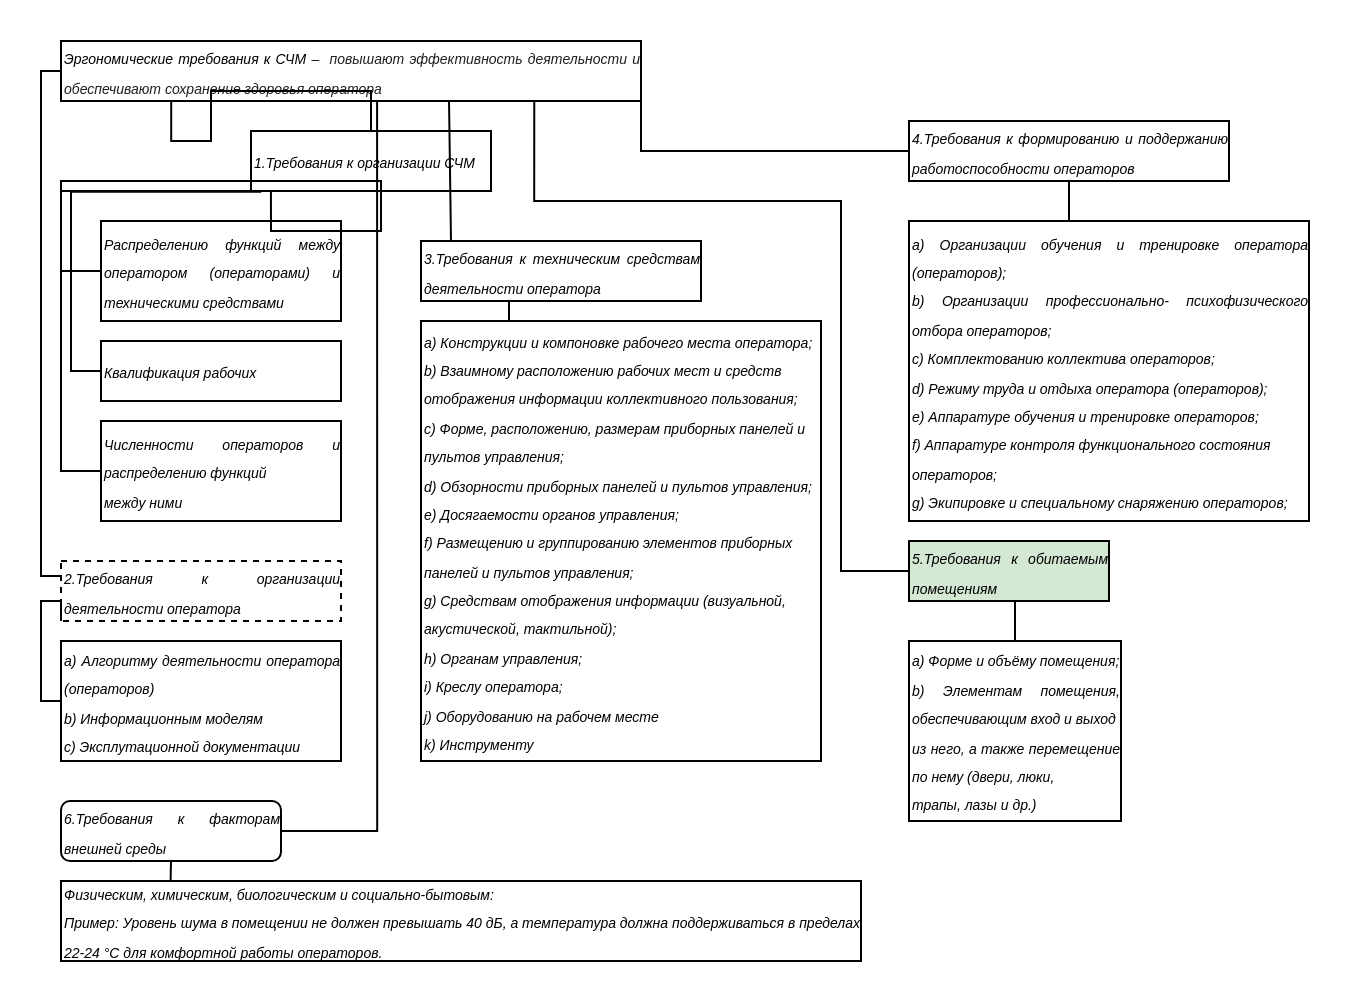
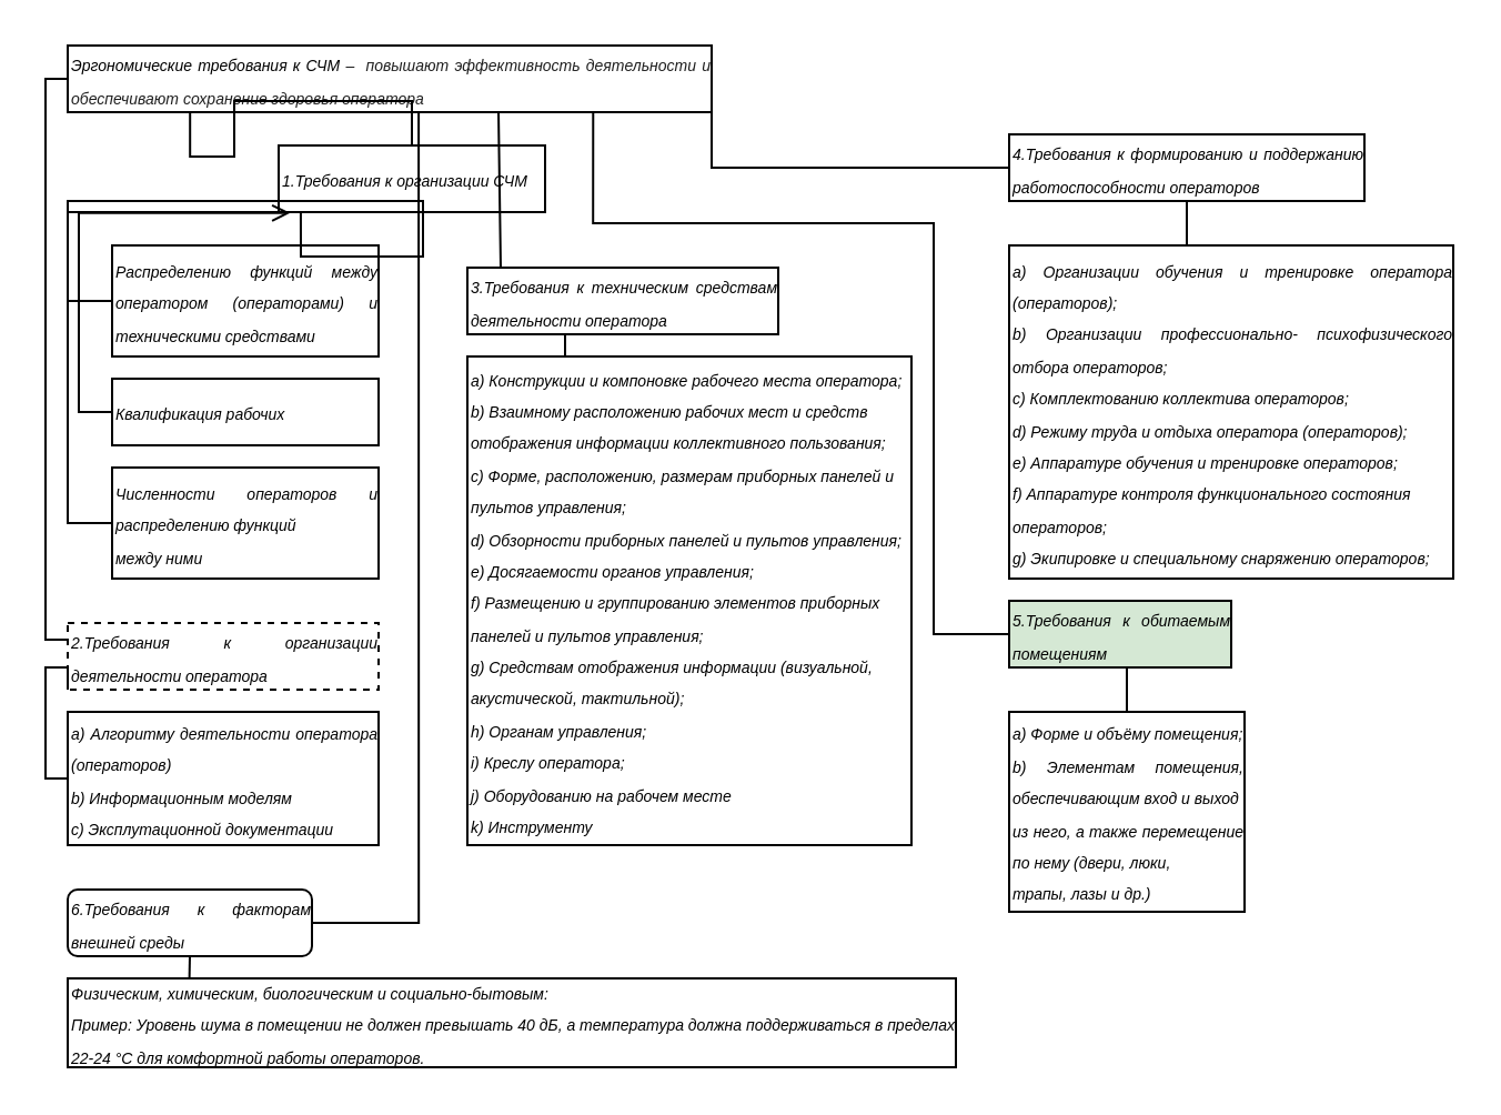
  <mxCell id="0" />
  <mxCell id="1" parent="0" />
  <mxCell id="2" value="&lt;div style=&quot;text-align: justify;&quot;&gt;&lt;i&gt;&lt;font style=&quot;font-size: 7px;&quot;&gt;&lt;span style=&quot;background-color: transparent; color: light-dark(rgb(0, 0, 0), rgb(255, 255, 255));&quot;&gt;Эргономические требования к СЧМ&amp;nbsp;&lt;/span&gt;&lt;span style=&quot;color: rgb(31, 31, 31); font-family: &amp;quot;Google Sans&amp;quot;, Arial, sans-serif; background-color: rgb(255, 255, 255);&quot;&gt;–&amp;nbsp;&amp;nbsp;повышают эффективность деятельности и обеспечивают сохранение здоровья оператора&lt;/span&gt;&lt;/font&gt;&lt;/i&gt;&lt;/div&gt;" style="rounded=0;whiteSpace=wrap;html=1;align=left;" vertex="1" parent="1"><mxGeometry x="30" y="20" width="290" height="30" as="geometry" /></mxCell>
  <mxCell id="3" value="&lt;div style=&quot;text-align: justify;&quot;&gt;&lt;span style=&quot;font-size: 7px; font-style: italic;&quot;&gt;1.Требования к организации СЧМ&lt;/span&gt;&lt;/div&gt;" style="rounded=0;whiteSpace=wrap;html=1;align=left;" vertex="1" parent="1"><mxGeometry x="125" y="65" width="120" height="30" as="geometry" /></mxCell>
  <mxCell id="4" style="edgeStyle=orthogonalEdgeStyle;rounded=0;orthogonalLoop=1;jettySize=auto;html=1;endArrow=none;endFill=0;strokeWidth=1;exitX=0.5;exitY=0;exitDx=0;exitDy=0;entryX=0.19;entryY=0.998;entryDx=0;entryDy=0;entryPerimeter=0;" edge="1" parent="1" source="3" target="2"><mxGeometry relative="1" as="geometry"><mxPoint x="330" y="45" as="sourcePoint" /><mxPoint x="80" y="60" as="targetPoint" /><Array as="points" /></mxGeometry></mxCell>
  <mxCell id="5" style="edgeStyle=orthogonalEdgeStyle;rounded=0;orthogonalLoop=1;jettySize=auto;html=1;exitX=0;exitY=0.25;exitDx=0;exitDy=0;entryX=0;entryY=0.5;entryDx=0;entryDy=0;endArrow=none;endFill=0;" edge="1" parent="1" source="6" target="2"><mxGeometry relative="1" as="geometry"><Array as="points"><mxPoint x="20" y="287" /><mxPoint x="20" y="35" /></Array></mxGeometry></mxCell>
  <mxCell id="6" value="&lt;div style=&quot;text-align: justify;&quot;&gt;&lt;span style=&quot;font-size: 7px; font-style: italic;&quot;&gt;2.Требования к организации деятельности оператора&lt;/span&gt;&lt;/div&gt;" style="rounded=0;whiteSpace=wrap;html=1;align=left;dashed=1;" vertex="1" parent="1"><mxGeometry x="30" y="280" width="140" height="30" as="geometry" /></mxCell>
  <mxCell id="7" value="&lt;div style=&quot;text-align: justify;&quot;&gt;&lt;span style=&quot;font-size: 7px; font-style: italic;&quot;&gt;3.Требования к техническим средствам деятельности оператора&lt;/span&gt;&lt;/div&gt;" style="rounded=0;whiteSpace=wrap;html=1;align=left;" vertex="1" parent="1"><mxGeometry x="210" y="120" width="140" height="30" as="geometry" /></mxCell>
  <mxCell id="8" value="&lt;div style=&quot;text-align: justify;&quot;&gt;&lt;span style=&quot;font-size: 7px; font-style: italic;&quot;&gt;4.Требования к формированию и поддержанию работоспособности операторов&lt;/span&gt;&lt;/div&gt;" style="rounded=0;whiteSpace=wrap;html=1;align=left;" vertex="1" parent="1"><mxGeometry x="454" y="60" width="160" height="30" as="geometry" /></mxCell>
  <mxCell id="9" style="edgeStyle=orthogonalEdgeStyle;rounded=0;orthogonalLoop=1;jettySize=auto;html=1;exitX=0.5;exitY=1;exitDx=0;exitDy=0;entryX=0.5;entryY=0;entryDx=0;entryDy=0;endArrow=none;endFill=0;" edge="1" parent="1" source="10" target="27"><mxGeometry relative="1" as="geometry" /></mxCell>
  <mxCell id="10" value="&lt;div style=&quot;text-align: justify;&quot;&gt;&lt;span style=&quot;font-size: 7px; font-style: italic;&quot;&gt;5.Требования к обитаемым помещениям&amp;nbsp;&lt;/span&gt;&lt;/div&gt;" style="rounded=0;whiteSpace=wrap;html=1;align=left;fillColor=#d5e8d4;" vertex="1" parent="1"><mxGeometry x="454" y="270" width="100" height="30" as="geometry" /></mxCell>
  <mxCell id="11" style="edgeStyle=orthogonalEdgeStyle;rounded=0;orthogonalLoop=1;jettySize=auto;html=1;exitX=1;exitY=0.5;exitDx=0;exitDy=0;entryX=0.545;entryY=0.987;entryDx=0;entryDy=0;entryPerimeter=0;endArrow=none;endFill=0;" edge="1" parent="1" source="12" target="2"><mxGeometry relative="1" as="geometry" /></mxCell>
  <mxCell id="12" value="&lt;div style=&quot;text-align: justify;&quot;&gt;&lt;span style=&quot;font-size: 7px; font-style: italic;&quot;&gt;6.Требования к факторам внешней среды&lt;/span&gt;&lt;/div&gt;" style="whiteSpace=wrap;html=1;align=left;rounded=1;" vertex="1" parent="1"><mxGeometry x="30" y="400" width="110" height="30" as="geometry" /></mxCell>
  <mxCell id="13" value="&lt;div style=&quot;text-align: justify;&quot;&gt;&lt;span style=&quot;font-size: 7px;&quot;&gt;&lt;i&gt;Распределению функций между оператором (операторами) и техническими средствами&lt;/i&gt;&lt;/span&gt;&lt;/div&gt;" style="rounded=0;whiteSpace=wrap;html=1;align=left;" vertex="1" parent="1"><mxGeometry x="50" y="110" width="120" height="50" as="geometry" /></mxCell>
  <mxCell id="14" value="&lt;div style=&quot;text-align: justify;&quot;&gt;&lt;span style=&quot;font-size: 7px;&quot;&gt;&lt;i&gt;Квалификация рабочих&lt;/i&gt;&lt;/span&gt;&lt;/div&gt;" style="rounded=0;whiteSpace=wrap;html=1;align=left;" vertex="1" parent="1"><mxGeometry x="50" y="170" width="120" height="30" as="geometry" /></mxCell>
  <mxCell id="15" value="&lt;div style=&quot;text-align: justify;&quot;&gt;&lt;div&gt;&lt;i&gt;&lt;font style=&quot;font-size: 7px;&quot;&gt;Численности операторов и распределению функций&lt;/font&gt;&lt;/i&gt;&lt;/div&gt;&lt;div&gt;&lt;i&gt;&lt;font style=&quot;font-size: 7px;&quot;&gt;между ними&lt;/font&gt;&lt;/i&gt;&lt;/div&gt;&lt;/div&gt;" style="rounded=0;whiteSpace=wrap;html=1;align=left;" vertex="1" parent="1"><mxGeometry x="50" y="210" width="120" height="50" as="geometry" /></mxCell>
  <mxCell id="16" style="edgeStyle=orthogonalEdgeStyle;rounded=0;orthogonalLoop=1;jettySize=auto;html=1;endArrow=none;endFill=0;strokeWidth=1;exitX=0;exitY=0.5;exitDx=0;exitDy=0;entryX=0.083;entryY=0.987;entryDx=0;entryDy=0;entryPerimeter=0;" edge="1" parent="1" source="13" target="3"><mxGeometry relative="1" as="geometry"><mxPoint x="100" y="80" as="sourcePoint" /><mxPoint x="95" y="60" as="targetPoint" /><Array as="points" /></mxGeometry></mxCell>
- <mxCell id="17" style="edgeStyle=orthogonalEdgeStyle;rounded=0;orthogonalLoop=1;jettySize=auto;html=1;endArrow=none;endFill=0;strokeWidth=1;exitX=0;exitY=0.5;exitDx=0;exitDy=0;entryX=0.043;entryY=1.013;entryDx=0;entryDy=0;entryPerimeter=0;" edge="1" parent="1" source="14" target="3"><mxGeometry relative="1" as="geometry"><mxPoint x="60" y="145" as="sourcePoint" /><mxPoint x="50" y="110" as="targetPoint" /><Array as="points"><mxPoint x="35" y="185" /></Array></mxGeometry></mxCell>
+ <mxCell id="17" style="edgeStyle=orthogonalEdgeStyle;rounded=0;orthogonalLoop=1;jettySize=auto;html=1;endArrow=open;endFill=0;strokeWidth=1;exitX=0;exitY=0.5;exitDx=0;exitDy=0;entryX=0.043;entryY=1.013;entryDx=0;entryDy=0;entryPerimeter=0;" edge="1" parent="1" source="14" target="3"><mxGeometry relative="1" as="geometry"><mxPoint x="60" y="145" as="sourcePoint" /><mxPoint x="50" y="110" as="targetPoint" /><Array as="points"><mxPoint x="35" y="185" /></Array></mxGeometry></mxCell>
  <mxCell id="18" style="edgeStyle=orthogonalEdgeStyle;rounded=0;orthogonalLoop=1;jettySize=auto;html=1;endArrow=none;endFill=0;strokeWidth=1;exitX=0;exitY=0.5;exitDx=0;exitDy=0;entryX=0;entryY=1;entryDx=0;entryDy=0;" edge="1" parent="1" source="15" target="3"><mxGeometry relative="1" as="geometry"><mxPoint x="60" y="195" as="sourcePoint" /><mxPoint x="45" y="110" as="targetPoint" /><Array as="points"><mxPoint x="30" y="235" /></Array></mxGeometry></mxCell>
  <mxCell id="19" value="&lt;div style=&quot;text-align: justify;&quot;&gt;&lt;span style=&quot;font-size: 7px;&quot;&gt;&lt;i&gt;а)&amp;nbsp;&lt;/i&gt;&lt;/span&gt;&lt;span style=&quot;background-color: transparent; text-align: left; font-size: 7px;&quot;&gt;&lt;i&gt;Алгоритму деятельности оператора (операторов)&lt;/i&gt;&lt;/span&gt;&lt;/div&gt;&lt;div style=&quot;text-align: justify;&quot;&gt;&lt;span style=&quot;font-size: 7px;&quot;&gt;&lt;i&gt;b)&amp;nbsp;&lt;/i&gt;&lt;/span&gt;&lt;span style=&quot;background-color: transparent; text-align: left; font-size: 7px;&quot;&gt;&lt;i&gt;Информационным моделям&lt;/i&gt;&lt;/span&gt;&lt;/div&gt;&lt;div style=&quot;text-align: justify;&quot;&gt;&lt;span style=&quot;font-size: 7px;&quot;&gt;&lt;i&gt;c)&amp;nbsp;&lt;/i&gt;&lt;/span&gt;&lt;span style=&quot;background-color: transparent; text-align: left; font-size: 7px;&quot;&gt;&lt;i&gt;Эксплутационной документации&lt;/i&gt;&lt;/span&gt;&lt;/div&gt;" style="rounded=0;whiteSpace=wrap;html=1;align=left;" vertex="1" parent="1"><mxGeometry x="30" y="320" width="140" height="60" as="geometry" /></mxCell>
  <mxCell id="20" style="edgeStyle=orthogonalEdgeStyle;rounded=0;orthogonalLoop=1;jettySize=auto;html=1;endArrow=none;endFill=0;strokeWidth=1;exitX=0;exitY=0.5;exitDx=0;exitDy=0;entryX=0;entryY=1;entryDx=0;entryDy=0;" edge="1" parent="1" source="19" target="6"><mxGeometry relative="1" as="geometry"><mxPoint x="60" y="235" as="sourcePoint" /><mxPoint x="29" y="315" as="targetPoint" /><Array as="points"><mxPoint x="20" y="350" /><mxPoint x="20" y="300" /><mxPoint x="30" y="300" /></Array></mxGeometry></mxCell>
  <mxCell id="21" value="&lt;div style=&quot;text-align: justify;&quot;&gt;&lt;div&gt;&lt;font style=&quot;font-size: 7px;&quot;&gt;&lt;i&gt;a) Конструкции и компоновке рабочего места оператора;&lt;/i&gt;&lt;/font&gt;&lt;/div&gt;&lt;div&gt;&lt;font style=&quot;font-size: 7px;&quot;&gt;&lt;i&gt;b) Взаимному расположению рабочих мест и средств&lt;/i&gt;&lt;/font&gt;&lt;/div&gt;&lt;div&gt;&lt;font style=&quot;font-size: 7px;&quot;&gt;&lt;i&gt;отображения информации коллективного пользования;&lt;/i&gt;&lt;/font&gt;&lt;/div&gt;&lt;div&gt;&lt;font style=&quot;font-size: 7px;&quot;&gt;&lt;i&gt;c) Форме, расположению, размерам приборных панелей и&lt;/i&gt;&lt;/font&gt;&lt;/div&gt;&lt;div&gt;&lt;font style=&quot;font-size: 7px;&quot;&gt;&lt;i&gt;пультов управления;&lt;/i&gt;&lt;/font&gt;&lt;/div&gt;&lt;div&gt;&lt;font style=&quot;font-size: 7px;&quot;&gt;&lt;i&gt;d) Обзорности приборных панелей и пультов управления;&lt;/i&gt;&lt;/font&gt;&lt;/div&gt;&lt;div&gt;&lt;font style=&quot;font-size: 7px;&quot;&gt;&lt;i&gt;e) Досягаемости органов управления;&lt;/i&gt;&lt;/font&gt;&lt;/div&gt;&lt;div&gt;&lt;font style=&quot;font-size: 7px;&quot;&gt;&lt;i&gt;f) Размещению и группированию элементов приборных&lt;/i&gt;&lt;/font&gt;&lt;/div&gt;&lt;div&gt;&lt;font style=&quot;font-size: 7px;&quot;&gt;&lt;i&gt;панелей и пультов управления;&lt;/i&gt;&lt;/font&gt;&lt;/div&gt;&lt;div&gt;&lt;font style=&quot;font-size: 7px;&quot;&gt;&lt;i&gt;g) Средствам отображения информации (визуальной,&lt;/i&gt;&lt;/font&gt;&lt;/div&gt;&lt;div&gt;&lt;font style=&quot;font-size: 7px;&quot;&gt;&lt;i&gt;акустической, тактильной);&lt;/i&gt;&lt;/font&gt;&lt;/div&gt;&lt;div&gt;&lt;font style=&quot;font-size: 7px;&quot;&gt;&lt;i&gt;h) Органам управления;&lt;/i&gt;&lt;/font&gt;&lt;/div&gt;&lt;div&gt;&lt;font style=&quot;font-size: 7px;&quot;&gt;&lt;i&gt;i) Креслу оператора;&lt;/i&gt;&lt;/font&gt;&lt;/div&gt;&lt;div&gt;&lt;font style=&quot;font-size: 7px;&quot;&gt;&lt;i&gt;j) Оборудованию на рабочем месте&lt;/i&gt;&lt;/font&gt;&lt;/div&gt;&lt;div&gt;&lt;font style=&quot;font-size: 7px;&quot;&gt;&lt;i&gt;k) Инструменту&lt;/i&gt;&lt;/font&gt;&lt;/div&gt;&lt;/div&gt;" style="rounded=0;whiteSpace=wrap;html=1;align=left;" vertex="1" parent="1"><mxGeometry x="210" y="160" width="200" height="220" as="geometry" /></mxCell>
  <mxCell id="22" style="edgeStyle=orthogonalEdgeStyle;rounded=0;orthogonalLoop=1;jettySize=auto;html=1;endArrow=none;endFill=0;strokeWidth=1;entryX=0.669;entryY=0.995;entryDx=0;entryDy=0;entryPerimeter=0;exitX=0.25;exitY=0;exitDx=0;exitDy=0;" edge="1" parent="1" source="7" target="2"><mxGeometry relative="1" as="geometry"><mxPoint x="203" y="120" as="sourcePoint" /><mxPoint x="95" y="60" as="targetPoint" /><Array as="points"><mxPoint x="225" y="50" /></Array></mxGeometry></mxCell>
  <mxCell id="23" style="edgeStyle=orthogonalEdgeStyle;rounded=0;orthogonalLoop=1;jettySize=auto;html=1;endArrow=none;endFill=0;strokeWidth=1;entryX=0.5;entryY=0;entryDx=0;entryDy=0;exitX=0.5;exitY=1;exitDx=0;exitDy=0;" edge="1" parent="1" source="7" target="21"><mxGeometry relative="1" as="geometry"><mxPoint x="255" y="130" as="sourcePoint" /><mxPoint x="254" y="60" as="targetPoint" /><Array as="points"><mxPoint x="254" y="150" /><mxPoint x="254" y="160" /></Array></mxGeometry></mxCell>
  <mxCell id="24" value="&lt;div style=&quot;text-align: justify;&quot;&gt;&lt;div&gt;&lt;span style=&quot;font-size: 7px;&quot;&gt;&lt;i&gt;a) Организации обучения и тренировке оператора (операторов);&lt;/i&gt;&lt;/span&gt;&lt;/div&gt;&lt;div&gt;&lt;span style=&quot;font-size: 7px;&quot;&gt;&lt;i&gt;b) Организации профессионально- психофизического отбора операторов;&lt;/i&gt;&lt;/span&gt;&lt;/div&gt;&lt;div&gt;&lt;span style=&quot;font-size: 7px;&quot;&gt;&lt;i&gt;c) Комплектованию коллектива операторов;&lt;/i&gt;&lt;/span&gt;&lt;/div&gt;&lt;div&gt;&lt;span style=&quot;font-size: 7px;&quot;&gt;&lt;i&gt;d) Режиму труда и отдыха оператора (операторов);&lt;/i&gt;&lt;/span&gt;&lt;/div&gt;&lt;div&gt;&lt;span style=&quot;font-size: 7px;&quot;&gt;&lt;i&gt;e) Аппаратуре обучения и тренировке операторов;&lt;/i&gt;&lt;/span&gt;&lt;/div&gt;&lt;div&gt;&lt;span style=&quot;font-size: 7px;&quot;&gt;&lt;i&gt;f) Аппаратуре контроля функционального состояния&lt;/i&gt;&lt;/span&gt;&lt;/div&gt;&lt;div&gt;&lt;span style=&quot;font-size: 7px;&quot;&gt;&lt;i&gt;операторов;&lt;/i&gt;&lt;/span&gt;&lt;/div&gt;&lt;div&gt;&lt;span style=&quot;font-size: 7px;&quot;&gt;&lt;i&gt;g) Экипировке и специальному снаряжению операторов;&lt;/i&gt;&lt;/span&gt;&lt;/div&gt;&lt;/div&gt;" style="rounded=0;whiteSpace=wrap;html=1;align=left;" vertex="1" parent="1"><mxGeometry x="454" y="110" width="200" height="150" as="geometry" /></mxCell>
  <mxCell id="25" style="edgeStyle=orthogonalEdgeStyle;rounded=0;orthogonalLoop=1;jettySize=auto;html=1;endArrow=none;endFill=0;strokeWidth=1;exitX=0;exitY=0.5;exitDx=0;exitDy=0;" edge="1" parent="1" source="8"><mxGeometry relative="1" as="geometry"><mxPoint x="235" y="130" as="sourcePoint" /><mxPoint x="267" y="50" as="targetPoint" /><Array as="points"><mxPoint x="320" y="75" /><mxPoint x="320" y="50" /></Array></mxGeometry></mxCell>
  <mxCell id="26" style="edgeStyle=orthogonalEdgeStyle;rounded=0;orthogonalLoop=1;jettySize=auto;html=1;entryX=0.402;entryY=0;entryDx=0;entryDy=0;entryPerimeter=0;endArrow=none;endFill=0;" edge="1" parent="1" source="8" target="24"><mxGeometry relative="1" as="geometry" /></mxCell>
  <mxCell id="27" value="&lt;div style=&quot;text-align: justify;&quot;&gt;&lt;div&gt;&lt;span style=&quot;font-size: 7px;&quot;&gt;&lt;i&gt;a) Форме и объёму помещения;&lt;/i&gt;&lt;/span&gt;&lt;/div&gt;&lt;div&gt;&lt;span style=&quot;font-size: 7px;&quot;&gt;&lt;i&gt;b) Элементам помещения, обеспечивающим вход и выход&lt;/i&gt;&lt;/span&gt;&lt;/div&gt;&lt;div&gt;&lt;span style=&quot;font-size: 7px;&quot;&gt;&lt;i&gt;из него, а также перемещение по нему (двери, люки,&lt;/i&gt;&lt;/span&gt;&lt;/div&gt;&lt;div&gt;&lt;span style=&quot;font-size: 7px;&quot;&gt;&lt;i&gt;трапы, лазы и др.)&lt;/i&gt;&lt;/span&gt;&lt;/div&gt;&lt;/div&gt;" style="rounded=0;whiteSpace=wrap;html=1;align=left;" vertex="1" parent="1"><mxGeometry x="454" y="320" width="106" height="90" as="geometry" /></mxCell>
  <mxCell id="28" style="edgeStyle=orthogonalEdgeStyle;rounded=0;orthogonalLoop=1;jettySize=auto;html=1;entryX=0.816;entryY=1;entryDx=0;entryDy=0;entryPerimeter=0;endArrow=none;endFill=0;exitX=0;exitY=0.5;exitDx=0;exitDy=0;" edge="1" parent="1" source="10" target="2"><mxGeometry relative="1" as="geometry"><Array as="points"><mxPoint x="420" y="285" /><mxPoint x="420" y="100" /><mxPoint x="267" y="100" /></Array></mxGeometry></mxCell>
  <mxCell id="29" value="&lt;div style=&quot;text-align: justify;&quot;&gt;&lt;div&gt;&lt;span style=&quot;font-size: 7px;&quot;&gt;&lt;i&gt;Физическим, химическим, биологическим и социально-бытовым:&lt;/i&gt;&lt;/span&gt;&lt;/div&gt;&lt;div&gt;&lt;span style=&quot;font-size: 7px;&quot;&gt;&lt;i&gt;Пример: Уровень шума в помещении не должен превышать 40 дБ, а температура должна поддерживаться в пределах 22-24 °C для комфортной работы операторов.&lt;/i&gt;&lt;/span&gt;&lt;/div&gt;&lt;/div&gt;" style="rounded=0;whiteSpace=wrap;html=1;align=left;" vertex="1" parent="1"><mxGeometry x="30" y="440" width="400" height="40" as="geometry" /></mxCell>
  <mxCell id="30" style="edgeStyle=orthogonalEdgeStyle;rounded=0;orthogonalLoop=1;jettySize=auto;html=1;exitX=0.5;exitY=1;exitDx=0;exitDy=0;entryX=0.137;entryY=0.003;entryDx=0;entryDy=0;entryPerimeter=0;endArrow=none;endFill=0;" edge="1" parent="1" source="12" target="29"><mxGeometry relative="1" as="geometry" /></mxCell>
